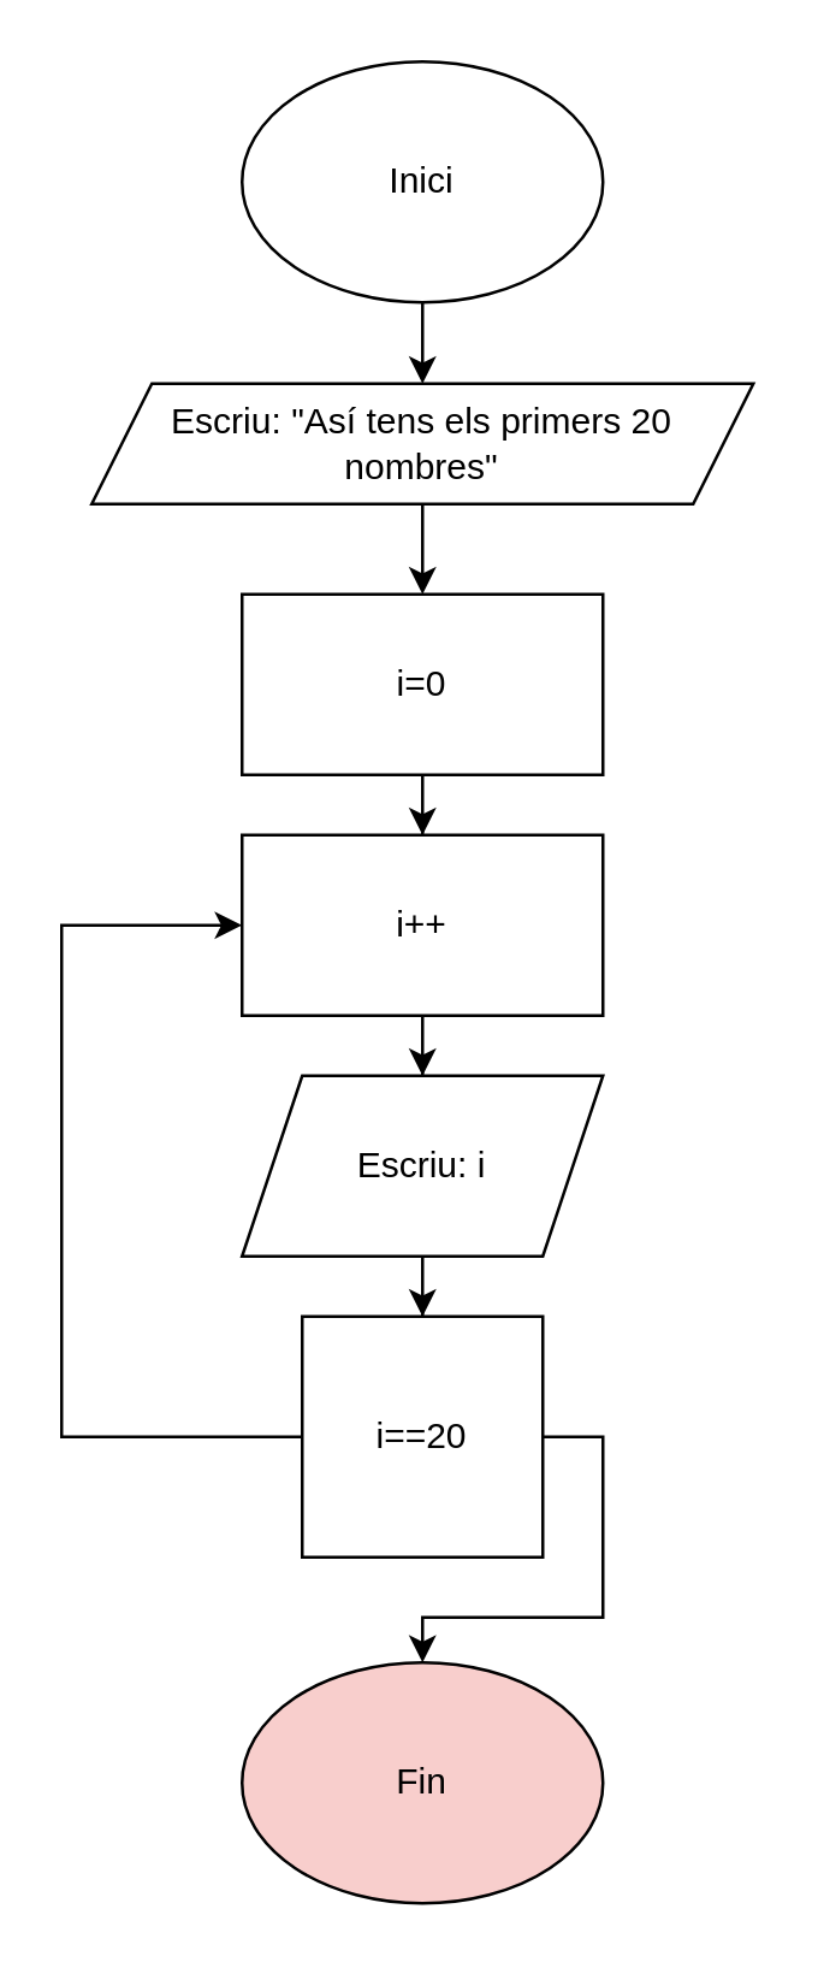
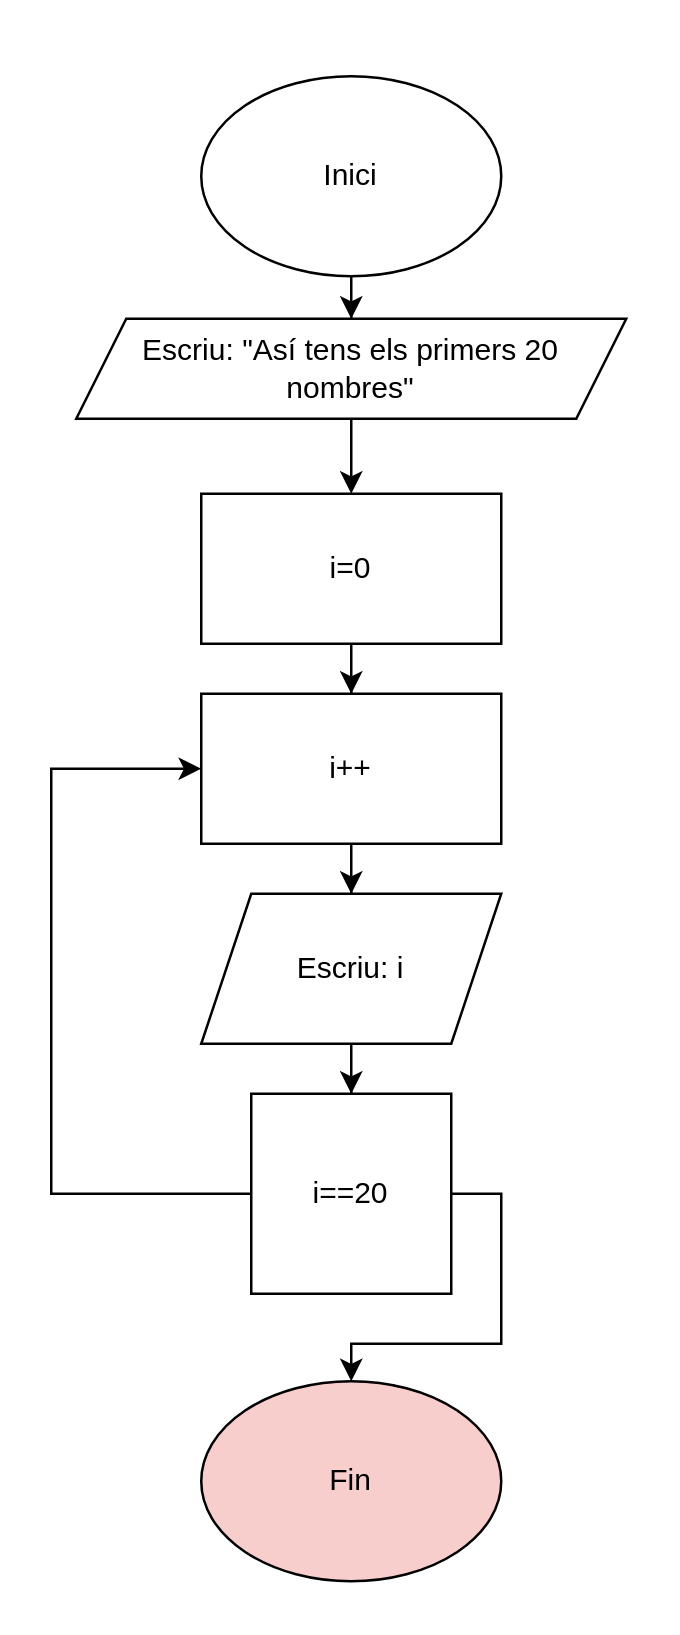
  <mxCell id="0" />
  <mxCell id="1" parent="0" />
  <mxCell id="2" style="edgeStyle=orthogonalEdgeStyle;rounded=0;orthogonalLoop=1;jettySize=auto;html=1;" edge="1" parent="1" source="3" target="5"><mxGeometry relative="1" as="geometry" /></mxCell>
- <mxCell id="3" value="Inici" style="ellipse;whiteSpace=wrap;html=1;" vertex="1" parent="1"><mxGeometry x="80" y="20" width="120" height="80" as="geometry" /></mxCell>
+ <mxCell id="3" value="Inici" style="ellipse;whiteSpace=wrap;html=1;" vertex="1" parent="1"><mxGeometry x="80" y="30" width="120" height="80" as="geometry" /></mxCell>
  <mxCell id="4" style="edgeStyle=orthogonalEdgeStyle;rounded=0;orthogonalLoop=1;jettySize=auto;html=1;" edge="1" parent="1" source="5" target="7"><mxGeometry relative="1" as="geometry" /></mxCell>
  <mxCell id="5" value="Escriu: &quot;Así tens els primers 20 nombres&quot;" style="shape=parallelogram;perimeter=parallelogramPerimeter;whiteSpace=wrap;html=1;fixedSize=1;" vertex="1" parent="1"><mxGeometry x="30" y="127" width="220" height="40" as="geometry" /></mxCell>
  <mxCell id="6" style="edgeStyle=orthogonalEdgeStyle;rounded=0;orthogonalLoop=1;jettySize=auto;html=1;" edge="1" parent="1" source="7" target="14"><mxGeometry relative="1" as="geometry" /></mxCell>
  <mxCell id="7" value="i=0" style="rounded=0;whiteSpace=wrap;html=1;" vertex="1" parent="1"><mxGeometry x="80" y="197" width="120" height="60" as="geometry" /></mxCell>
  <mxCell id="8" style="edgeStyle=orthogonalEdgeStyle;rounded=0;orthogonalLoop=1;jettySize=auto;html=1;" edge="1" parent="1" source="9" target="12"><mxGeometry relative="1" as="geometry" /></mxCell>
  <mxCell id="9" value="Escriu: i" style="shape=parallelogram;perimeter=parallelogramPerimeter;whiteSpace=wrap;html=1;fixedSize=1;" vertex="1" parent="1"><mxGeometry x="80" y="357" width="120" height="60" as="geometry" /></mxCell>
  <mxCell id="10" style="edgeStyle=orthogonalEdgeStyle;rounded=0;orthogonalLoop=1;jettySize=auto;html=1;entryX=0;entryY=0.5;entryDx=0;entryDy=0;exitX=0;exitY=0.5;exitDx=0;exitDy=0;" edge="1" parent="1" source="12" target="14"><mxGeometry relative="1" as="geometry"><mxPoint x="40" y="277" as="targetPoint" /><Array as="points"><mxPoint x="20" y="477" /><mxPoint x="20" y="307" /></Array></mxGeometry></mxCell>
  <mxCell id="11" style="edgeStyle=orthogonalEdgeStyle;rounded=0;orthogonalLoop=1;jettySize=auto;html=1;entryX=0.5;entryY=0;entryDx=0;entryDy=0;exitX=1;exitY=0.5;exitDx=0;exitDy=0;" edge="1" parent="1" source="12" target="15"><mxGeometry relative="1" as="geometry" /></mxCell>
  <mxCell id="12" value="i==20" style="whiteSpace=wrap;html=1;rounded=0;" vertex="1" parent="1"><mxGeometry x="100" y="437" width="80" height="80" as="geometry" /></mxCell>
  <mxCell id="13" style="edgeStyle=orthogonalEdgeStyle;rounded=0;orthogonalLoop=1;jettySize=auto;html=1;" edge="1" parent="1" source="14" target="9"><mxGeometry relative="1" as="geometry" /></mxCell>
  <mxCell id="14" value="i++" style="rounded=0;whiteSpace=wrap;html=1;" vertex="1" parent="1"><mxGeometry x="80" y="277" width="120" height="60" as="geometry" /></mxCell>
  <mxCell id="15" value="Fin" style="ellipse;whiteSpace=wrap;html=1;fillColor=#f8cecc;" vertex="1" parent="1"><mxGeometry x="80" y="552" width="120" height="80" as="geometry" /></mxCell>
